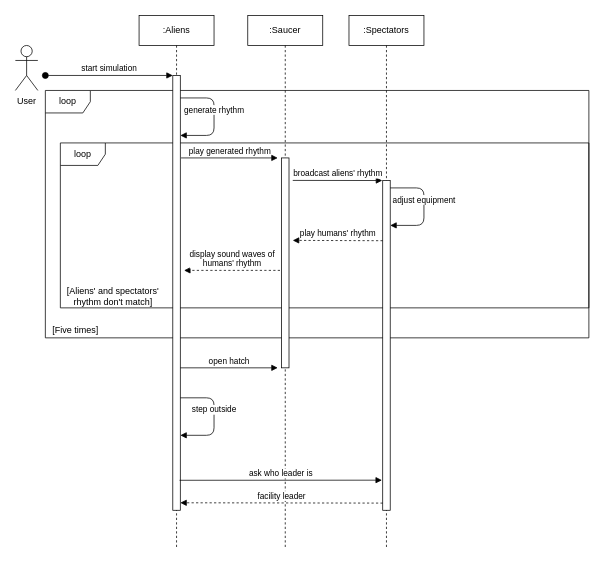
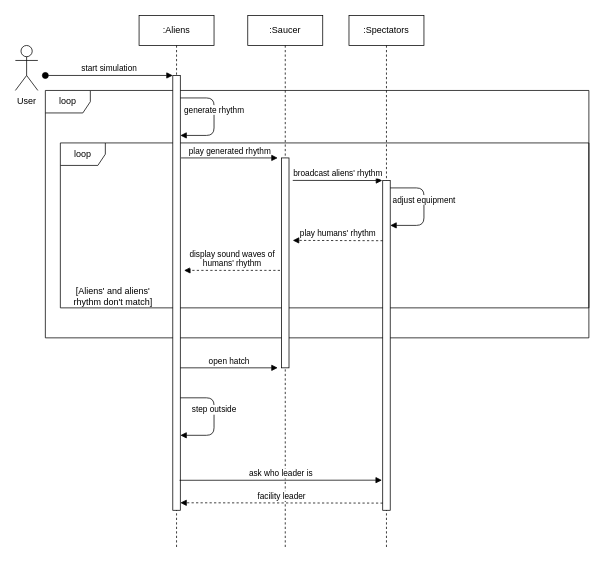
  <mxCell id="0" />
  <mxCell id="1" parent="0" />
  <mxCell id="2" value="loop" style="shape=umlFrame;whiteSpace=wrap;html=1;" parent="1" vertex="1"><mxGeometry x="60" y="120" width="725" height="330" as="geometry" /></mxCell>
  <mxCell id="3" value="loop" style="shape=umlFrame;whiteSpace=wrap;html=1;" parent="1" vertex="1"><mxGeometry x="80" y="190" width="705" height="220" as="geometry" /></mxCell>
  <mxCell id="4" value="User" style="shape=umlActor;verticalLabelPosition=bottom;verticalAlign=top;html=1;outlineConnect=0;" parent="1" vertex="1"><mxGeometry x="20" y="60" width="30" height="60" as="geometry" /></mxCell>
  <mxCell id="5" value=":Saucer" style="shape=umlLifeline;perimeter=lifelinePerimeter;whiteSpace=wrap;html=1;container=1;collapsible=0;recursiveResize=0;outlineConnect=0;" parent="1" vertex="1"><mxGeometry x="330" y="20" width="100" height="710" as="geometry" /></mxCell>
  <mxCell id="6" value="" style="html=1;points=[];perimeter=orthogonalPerimeter;" parent="5" vertex="1"><mxGeometry x="45" y="190" width="10" height="280" as="geometry" /></mxCell>
  <mxCell id="7" value=":Spectators&lt;span style=&quot;color: rgba(0 , 0 , 0 , 0) ; font-family: monospace ; font-size: 0px&quot;&gt;%3CmxGraphModel%3E%3Croot%3E%3CmxCell%20id%3D%220%22%2F%3E%3CmxCell%20id%3D%221%22%20parent%3D%220%22%2F%3E%3CmxCell%20id%3D%222%22%20value%3D%22%3ASpectators%22%20style%3D%22shape%3DumlLifeline%3Bperimeter%3DlifelinePerimeter%3BwhiteSpace%3Dwrap%3Bhtml%3D1%3Bcontainer%3D1%3Bcollapsible%3D0%3BrecursiveResize%3D0%3BoutlineConnect%3D0%3B%22%20vertex%3D%221%22%20parent%3D%221%22%3E%3CmxGeometry%20x%3D%22190%22%20y%3D%2240%22%20width%3D%22100%22%20height%3D%22300%22%20as%3D%22geometry%22%2F%3E%3C%2FmxCell%3E%3CmxCell%20id%3D%223%22%20value%3D%22%22%20style%3D%22html%3D1%3Bpoints%3D%5B%5D%3Bperimeter%3DorthogonalPerimeter%3B%22%20vertex%3D%221%22%20parent%3D%222%22%3E%3CmxGeometry%20x%3D%2245%22%20y%3D%2280%22%20width%3D%2210%22%20height%3D%2280%22%20as%3D%22geometry%22%2F%3E%3C%2FmxCell%3E%3CmxCell%20id%3D%224%22%20value%3D%22dispatch%22%20style%3D%22html%3D1%3BverticalAlign%3Dbottom%3BstartArrow%3Doval%3BendArrow%3Dblock%3BstartSize%3D8%3B%22%20edge%3D%221%22%20parent%3D%222%22%20target%3D%223%22%3E%3CmxGeometry%20relative%3D%221%22%20as%3D%22geometry%22%3E%3CmxPoint%20x%3D%22-15%22%20y%3D%2280%22%20as%3D%22sourcePoint%22%2F%3E%3C%2FmxGeometry%3E%3C%2FmxCell%3E%3C%2Froot%3E%3C%2FmxGraphModel%3E&lt;/span&gt;" style="shape=umlLifeline;perimeter=lifelinePerimeter;whiteSpace=wrap;html=1;container=1;collapsible=0;recursiveResize=0;outlineConnect=0;" parent="1" vertex="1"><mxGeometry x="465" y="20" width="100" height="710" as="geometry" /></mxCell>
  <mxCell id="8" value=":Aliens" style="shape=umlLifeline;perimeter=lifelinePerimeter;whiteSpace=wrap;html=1;container=1;collapsible=0;recursiveResize=0;outlineConnect=0;" parent="1" vertex="1"><mxGeometry x="185" y="20" width="100" height="710" as="geometry" /></mxCell>
  <mxCell id="9" value="" style="html=1;points=[];perimeter=orthogonalPerimeter;" parent="8" vertex="1"><mxGeometry x="45" y="80" width="10" height="580" as="geometry" /></mxCell>
  <mxCell id="10" value="broadcast aliens' rhythm" style="html=1;verticalAlign=bottom;endArrow=block;entryX=-0.062;entryY=0.504;entryDx=0;entryDy=0;entryPerimeter=0;" parent="1" edge="1"><mxGeometry width="80" relative="1" as="geometry"><mxPoint x="390" y="240" as="sourcePoint" /><mxPoint x="509.38" y="240.16" as="targetPoint" /></mxGeometry></mxCell>
  <mxCell id="11" value="" style="html=1;points=[];perimeter=orthogonalPerimeter;" parent="1" vertex="1"><mxGeometry x="510" y="240" width="10" height="440" as="geometry" /></mxCell>
  <mxCell id="12" value="adjust equipment" style="html=1;verticalAlign=bottom;endArrow=block;" parent="1" edge="1"><mxGeometry width="80" relative="1" as="geometry"><mxPoint x="520" y="250" as="sourcePoint" /><mxPoint x="520" y="300" as="targetPoint" /><Array as="points"><mxPoint x="565" y="250" /><mxPoint x="565" y="300" /></Array></mxGeometry></mxCell>
  <mxCell id="13" value="play humans' rhythm" style="html=1;verticalAlign=bottom;endArrow=block;exitX=0.2;exitY=0.918;exitDx=0;exitDy=0;exitPerimeter=0;dashed=1;" parent="1" edge="1"><mxGeometry width="80" relative="1" as="geometry"><mxPoint x="510" y="320.42" as="sourcePoint" /><mxPoint x="390" y="320" as="targetPoint" /></mxGeometry></mxCell>
- <mxCell id="14" value="[Five times]" style="text;html=1;align=center;verticalAlign=middle;resizable=0;points=[];autosize=1;" parent="1" vertex="1"><mxGeometry x="60" y="430" width="80" height="20" as="geometry" /></mxCell>
  <mxCell id="15" value="start simulation" style="html=1;verticalAlign=bottom;startArrow=oval;endArrow=block;startSize=8;" parent="1" edge="1"><mxGeometry relative="1" as="geometry"><mxPoint x="60" y="100" as="sourcePoint" /><mxPoint x="230" y="100" as="targetPoint" /></mxGeometry></mxCell>
  <mxCell id="16" value="play generated rhythm" style="html=1;verticalAlign=bottom;endArrow=block;" parent="1" edge="1"><mxGeometry width="80" relative="1" as="geometry"><mxPoint x="241" y="210" as="sourcePoint" /><mxPoint x="370" y="210" as="targetPoint" /></mxGeometry></mxCell>
  <mxCell id="17" value="display sound waves of&lt;br&gt;humans' rhythm" style="html=1;verticalAlign=bottom;endArrow=block;dashed=1;" parent="1" edge="1"><mxGeometry width="80" relative="1" as="geometry"><mxPoint x="373" y="360" as="sourcePoint" /><mxPoint x="245" y="360" as="targetPoint" /></mxGeometry></mxCell>
- <mxCell id="18" value="[Aliens' and spectators'&lt;br&gt;rhythm don't match]" style="text;html=1;align=center;verticalAlign=middle;resizable=0;points=[];autosize=1;strokeColor=none;" parent="1" vertex="1"><mxGeometry x="80" y="380" width="140" height="30" as="geometry" /></mxCell>
+ <mxCell id="18" value="[Aliens' and aliens'&lt;br&gt;rhythm don't match]" style="text;html=1;align=center;verticalAlign=middle;resizable=0;points=[];autosize=1;strokeColor=none;" parent="1" vertex="1"><mxGeometry x="80" y="380" width="140" height="30" as="geometry" /></mxCell>
  <mxCell id="19" value="generate rhythm" style="html=1;verticalAlign=bottom;endArrow=block;" parent="1" edge="1"><mxGeometry width="80" relative="1" as="geometry"><mxPoint x="240" y="130" as="sourcePoint" /><mxPoint x="240" y="180" as="targetPoint" /><Array as="points"><mxPoint x="285" y="130" /><mxPoint x="285" y="180" /></Array></mxGeometry></mxCell>
  <mxCell id="20" value="step outside" style="html=1;verticalAlign=bottom;endArrow=block;" parent="1" edge="1"><mxGeometry width="80" relative="1" as="geometry"><mxPoint x="240" y="530" as="sourcePoint" /><mxPoint x="240" y="580" as="targetPoint" /><Array as="points"><mxPoint x="285" y="530" /><mxPoint x="285" y="580" /></Array></mxGeometry></mxCell>
  <mxCell id="21" value="open hatch" style="html=1;verticalAlign=bottom;endArrow=block;" parent="1" edge="1"><mxGeometry width="80" relative="1" as="geometry"><mxPoint x="240" y="490" as="sourcePoint" /><mxPoint x="370" y="490" as="targetPoint" /></mxGeometry></mxCell>
  <mxCell id="22" value="ask who leader is" style="html=1;verticalAlign=bottom;endArrow=block;entryX=0;entryY=0.952;entryDx=0;entryDy=0;entryPerimeter=0;" parent="1" edge="1"><mxGeometry width="80" relative="1" as="geometry"><mxPoint x="239" y="640" as="sourcePoint" /><mxPoint x="509" y="639.84" as="targetPoint" /></mxGeometry></mxCell>
  <mxCell id="23" value="facility leader" style="html=1;verticalAlign=bottom;endArrow=block;exitX=0.2;exitY=0.918;exitDx=0;exitDy=0;exitPerimeter=0;dashed=1;" parent="1" edge="1"><mxGeometry width="80" relative="1" as="geometry"><mxPoint x="510" y="670.42" as="sourcePoint" /><mxPoint x="240" y="670" as="targetPoint" /></mxGeometry></mxCell>
